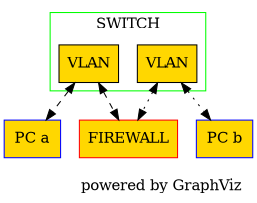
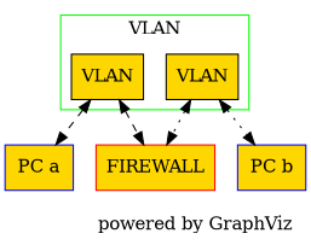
  digraph {
    label="\n              powered by GraphViz\n"
    style=solid
    node [shape=box style=filled fillcolor=gold]
    edge [dir=both style=dashed]
    n1 [label=VLAN]
    n2 [label=VLAN]
    n3 [color=red label=FIREWALL]
    n4 [color=blue label="PC a"]
    n5 [color=blue label="PC b"]
    subgraph cluster_1 {
      color=green
-     label=SWITCH
+     label=VLAN
      n1
      n2
    }
    n1 -> n3
    n1 -> n4
    n2 -> n3 [style=dotted]
    n2 -> n5 [style=dotted]
  }
